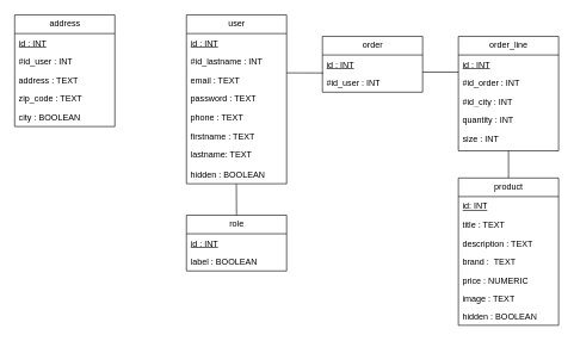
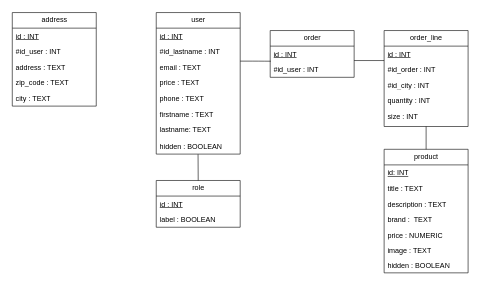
  <mxCell id="0" />
  <mxCell id="1" parent="0" />
  <mxCell id="2" value="role" style="swimlane;fontStyle=0;childLayout=stackLayout;horizontal=1;startSize=26;fillColor=none;horizontalStack=0;resizeParent=1;resizeParentMax=0;resizeLast=0;collapsible=1;marginBottom=0;html=1;" vertex="1" parent="1"><mxGeometry x="260" y="300" width="140" height="78" as="geometry" /></mxCell>
  <mxCell id="3" value="&lt;u&gt;id : INT&lt;/u&gt;" style="text;strokeColor=none;fillColor=none;align=left;verticalAlign=top;spacingLeft=4;spacingRight=4;overflow=hidden;rotatable=0;points=[[0,0.5],[1,0.5]];portConstraint=eastwest;whiteSpace=wrap;html=1;" vertex="1" parent="2"><mxGeometry y="26" width="140" height="26" as="geometry" /></mxCell>
  <mxCell id="4" value="label : BOOLEAN" style="text;strokeColor=none;fillColor=none;align=left;verticalAlign=top;spacingLeft=4;spacingRight=4;overflow=hidden;rotatable=0;points=[[0,0.5],[1,0.5]];portConstraint=eastwest;whiteSpace=wrap;html=1;" vertex="1" parent="2"><mxGeometry y="52" width="140" height="26" as="geometry" /></mxCell>
  <mxCell id="5" value="product" style="swimlane;fontStyle=0;childLayout=stackLayout;horizontal=1;startSize=26;fillColor=none;horizontalStack=0;resizeParent=1;resizeParentMax=0;resizeLast=0;collapsible=1;marginBottom=0;html=1;" vertex="1" parent="1"><mxGeometry x="640" y="248" width="140" height="206" as="geometry" /></mxCell>
  <mxCell id="6" value="&lt;u&gt;id: INT&lt;/u&gt;" style="text;strokeColor=none;fillColor=none;align=left;verticalAlign=top;spacingLeft=4;spacingRight=4;overflow=hidden;rotatable=0;points=[[0,0.5],[1,0.5]];portConstraint=eastwest;whiteSpace=wrap;html=1;" vertex="1" parent="5"><mxGeometry y="26" width="140" height="26" as="geometry" /></mxCell>
  <mxCell id="7" value="title : TEXT" style="text;strokeColor=none;fillColor=none;align=left;verticalAlign=top;spacingLeft=4;spacingRight=4;overflow=hidden;rotatable=0;points=[[0,0.5],[1,0.5]];portConstraint=eastwest;whiteSpace=wrap;html=1;" vertex="1" parent="5"><mxGeometry y="52" width="140" height="26" as="geometry" /></mxCell>
  <mxCell id="8" value="description : TEXT" style="text;strokeColor=none;fillColor=none;align=left;verticalAlign=top;spacingLeft=4;spacingRight=4;overflow=hidden;rotatable=0;points=[[0,0.5],[1,0.5]];portConstraint=eastwest;whiteSpace=wrap;html=1;" vertex="1" parent="5"><mxGeometry y="78" width="140" height="26" as="geometry" /></mxCell>
  <mxCell id="9" value="brand :&amp;nbsp; TEXT" style="text;strokeColor=none;fillColor=none;align=left;verticalAlign=top;spacingLeft=4;spacingRight=4;overflow=hidden;rotatable=0;points=[[0,0.5],[1,0.5]];portConstraint=eastwest;whiteSpace=wrap;html=1;" vertex="1" parent="5"><mxGeometry y="104" width="140" height="26" as="geometry" /></mxCell>
  <mxCell id="10" value="price : NUMERIC" style="text;strokeColor=none;fillColor=none;align=left;verticalAlign=top;spacingLeft=4;spacingRight=4;overflow=hidden;rotatable=0;points=[[0,0.5],[1,0.5]];portConstraint=eastwest;whiteSpace=wrap;html=1;" vertex="1" parent="5"><mxGeometry y="130" width="140" height="26" as="geometry" /></mxCell>
  <mxCell id="11" value="image : TEXT" style="text;strokeColor=none;fillColor=none;align=left;verticalAlign=top;spacingLeft=4;spacingRight=4;overflow=hidden;rotatable=0;points=[[0,0.5],[1,0.5]];portConstraint=eastwest;whiteSpace=wrap;html=1;" vertex="1" parent="5"><mxGeometry y="156" width="140" height="24" as="geometry" /></mxCell>
  <mxCell id="12" value="hidden : BOOLEAN" style="text;strokeColor=none;fillColor=none;align=left;verticalAlign=top;spacingLeft=4;spacingRight=4;overflow=hidden;rotatable=0;points=[[0,0.5],[1,0.5]];portConstraint=eastwest;whiteSpace=wrap;html=1;" vertex="1" parent="5"><mxGeometry y="180" width="140" height="26" as="geometry" /></mxCell>
  <mxCell id="13" value="user" style="swimlane;fontStyle=0;childLayout=stackLayout;horizontal=1;startSize=26;fillColor=none;horizontalStack=0;resizeParent=1;resizeParentMax=0;resizeLast=0;collapsible=1;marginBottom=0;html=1;" vertex="1" parent="1"><mxGeometry x="260" y="20" width="140" height="236" as="geometry" /></mxCell>
  <mxCell id="14" value="&lt;u&gt;id : INT&lt;/u&gt;" style="text;strokeColor=none;fillColor=none;align=left;verticalAlign=top;spacingLeft=4;spacingRight=4;overflow=hidden;rotatable=0;points=[[0,0.5],[1,0.5]];portConstraint=eastwest;whiteSpace=wrap;html=1;" vertex="1" parent="13"><mxGeometry y="26" width="140" height="26" as="geometry" /></mxCell>
  <mxCell id="15" value="#id_lastname : INT" style="text;strokeColor=none;fillColor=none;align=left;verticalAlign=top;spacingLeft=4;spacingRight=4;overflow=hidden;rotatable=0;points=[[0,0.5],[1,0.5]];portConstraint=eastwest;whiteSpace=wrap;html=1;" vertex="1" parent="13"><mxGeometry y="52" width="140" height="26" as="geometry" /></mxCell>
  <mxCell id="16" value="email : TEXT" style="text;strokeColor=none;fillColor=none;align=left;verticalAlign=top;spacingLeft=4;spacingRight=4;overflow=hidden;rotatable=0;points=[[0,0.5],[1,0.5]];portConstraint=eastwest;whiteSpace=wrap;html=1;" vertex="1" parent="13"><mxGeometry y="78" width="140" height="26" as="geometry" /></mxCell>
- <mxCell id="17" value="password : TEXT" style="text;strokeColor=none;fillColor=none;align=left;verticalAlign=top;spacingLeft=4;spacingRight=4;overflow=hidden;rotatable=0;points=[[0,0.5],[1,0.5]];portConstraint=eastwest;whiteSpace=wrap;html=1;" vertex="1" parent="13"><mxGeometry y="104" width="140" height="26" as="geometry" /></mxCell>
+ <mxCell id="17" value="price : TEXT" style="text;strokeColor=none;fillColor=none;align=left;verticalAlign=top;spacingLeft=4;spacingRight=4;overflow=hidden;rotatable=0;points=[[0,0.5],[1,0.5]];portConstraint=eastwest;whiteSpace=wrap;html=1;" vertex="1" parent="13"><mxGeometry y="104" width="140" height="26" as="geometry" /></mxCell>
  <mxCell id="18" value="phone : TEXT" style="text;strokeColor=none;fillColor=none;align=left;verticalAlign=top;spacingLeft=4;spacingRight=4;overflow=hidden;rotatable=0;points=[[0,0.5],[1,0.5]];portConstraint=eastwest;whiteSpace=wrap;html=1;" vertex="1" parent="13"><mxGeometry y="130" width="140" height="26" as="geometry" /></mxCell>
  <mxCell id="19" value="firstname : TEXT" style="text;strokeColor=none;fillColor=none;align=left;verticalAlign=top;spacingLeft=4;spacingRight=4;overflow=hidden;rotatable=0;points=[[0,0.5],[1,0.5]];portConstraint=eastwest;whiteSpace=wrap;html=1;" vertex="1" parent="13"><mxGeometry y="156" width="140" height="26" as="geometry" /></mxCell>
  <mxCell id="20" value="lastname: TEXT" style="text;strokeColor=none;fillColor=none;align=left;verticalAlign=top;spacingLeft=4;spacingRight=4;overflow=hidden;rotatable=0;points=[[0,0.5],[1,0.5]];portConstraint=eastwest;whiteSpace=wrap;html=1;" vertex="1" parent="13"><mxGeometry y="182" width="140" height="28" as="geometry" /></mxCell>
  <mxCell id="21" value="hidden : BOOLEAN" style="text;strokeColor=none;fillColor=none;align=left;verticalAlign=top;spacingLeft=4;spacingRight=4;overflow=hidden;rotatable=0;points=[[0,0.5],[1,0.5]];portConstraint=eastwest;whiteSpace=wrap;html=1;" vertex="1" parent="13"><mxGeometry y="210" width="140" height="26" as="geometry" /></mxCell>
  <mxCell id="22" value="order" style="swimlane;fontStyle=0;childLayout=stackLayout;horizontal=1;startSize=26;fillColor=none;horizontalStack=0;resizeParent=1;resizeParentMax=0;resizeLast=0;collapsible=1;marginBottom=0;html=1;" vertex="1" parent="1"><mxGeometry x="450" y="50" width="140" height="78" as="geometry" /></mxCell>
  <mxCell id="23" value="&lt;u&gt;id : INT&lt;/u&gt;" style="text;strokeColor=none;fillColor=none;align=left;verticalAlign=top;spacingLeft=4;spacingRight=4;overflow=hidden;rotatable=0;points=[[0,0.5],[1,0.5]];portConstraint=eastwest;whiteSpace=wrap;html=1;" vertex="1" parent="22"><mxGeometry y="26" width="140" height="26" as="geometry" /></mxCell>
  <mxCell id="24" value="#id_user : INT" style="text;strokeColor=none;fillColor=none;align=left;verticalAlign=top;spacingLeft=4;spacingRight=4;overflow=hidden;rotatable=0;points=[[0,0.5],[1,0.5]];portConstraint=eastwest;whiteSpace=wrap;html=1;" vertex="1" parent="22"><mxGeometry y="52" width="140" height="26" as="geometry" /></mxCell>
  <mxCell id="25" value="order_line" style="swimlane;fontStyle=0;childLayout=stackLayout;horizontal=1;startSize=26;fillColor=none;horizontalStack=0;resizeParent=1;resizeParentMax=0;resizeLast=0;collapsible=1;marginBottom=0;html=1;" vertex="1" parent="1"><mxGeometry x="640" y="50" width="140" height="160" as="geometry" /></mxCell>
  <mxCell id="26" value="&lt;u&gt;id : INT&lt;/u&gt;" style="text;strokeColor=none;fillColor=none;align=left;verticalAlign=top;spacingLeft=4;spacingRight=4;overflow=hidden;rotatable=0;points=[[0,0.5],[1,0.5]];portConstraint=eastwest;whiteSpace=wrap;html=1;" vertex="1" parent="25"><mxGeometry y="26" width="140" height="26" as="geometry" /></mxCell>
  <mxCell id="27" value="#id_order : INT&amp;nbsp;" style="text;strokeColor=none;fillColor=none;align=left;verticalAlign=top;spacingLeft=4;spacingRight=4;overflow=hidden;rotatable=0;points=[[0,0.5],[1,0.5]];portConstraint=eastwest;whiteSpace=wrap;html=1;" vertex="1" parent="25"><mxGeometry y="52" width="140" height="26" as="geometry" /></mxCell>
  <mxCell id="28" value="#id_city : INT" style="text;strokeColor=none;fillColor=none;align=left;verticalAlign=top;spacingLeft=4;spacingRight=4;overflow=hidden;rotatable=0;points=[[0,0.5],[1,0.5]];portConstraint=eastwest;whiteSpace=wrap;html=1;" vertex="1" parent="25"><mxGeometry y="78" width="140" height="26" as="geometry" /></mxCell>
  <mxCell id="29" value="quantity : INT" style="text;strokeColor=none;fillColor=none;align=left;verticalAlign=top;spacingLeft=4;spacingRight=4;overflow=hidden;rotatable=0;points=[[0,0.5],[1,0.5]];portConstraint=eastwest;whiteSpace=wrap;html=1;" vertex="1" parent="25"><mxGeometry y="104" width="140" height="26" as="geometry" /></mxCell>
  <mxCell id="30" value="size : INT" style="text;strokeColor=none;fillColor=none;align=left;verticalAlign=top;spacingLeft=4;spacingRight=4;overflow=hidden;rotatable=0;points=[[0,0.5],[1,0.5]];portConstraint=eastwest;whiteSpace=wrap;html=1;" vertex="1" parent="25"><mxGeometry y="130" width="140" height="30" as="geometry" /></mxCell>
  <mxCell id="31" value="" style="endArrow=none;html=1;entryX=1;entryY=0.923;entryDx=0;entryDy=0;entryPerimeter=0;" edge="1" parent="1" target="23"><mxGeometry width="50" height="50" relative="1" as="geometry"><mxPoint x="640" y="100" as="sourcePoint" /><mxPoint x="730" y="200" as="targetPoint" /></mxGeometry></mxCell>
  <mxCell id="32" value="" style="endArrow=none;html=1;entryX=0.007;entryY=0.967;entryDx=0;entryDy=0;entryPerimeter=0;" edge="1" parent="1" target="23"><mxGeometry width="50" height="50" relative="1" as="geometry"><mxPoint x="400" y="101" as="sourcePoint" /><mxPoint x="614" y="100" as="targetPoint" /><Array as="points"><mxPoint x="430" y="101" /></Array></mxGeometry></mxCell>
  <mxCell id="33" value="" style="endArrow=none;html=1;entryX=0.5;entryY=0;entryDx=0;entryDy=0;exitX=0.498;exitY=1.013;exitDx=0;exitDy=0;exitPerimeter=0;" edge="1" parent="1" source="21" target="2"><mxGeometry width="50" height="50" relative="1" as="geometry"><mxPoint x="330" y="260" as="sourcePoint" /><mxPoint x="460" y="380" as="targetPoint" /></mxGeometry></mxCell>
  <mxCell id="34" value="address" style="swimlane;fontStyle=0;childLayout=stackLayout;horizontal=1;startSize=26;fillColor=none;horizontalStack=0;resizeParent=1;resizeParentMax=0;resizeLast=0;collapsible=1;marginBottom=0;html=1;" vertex="1" parent="1"><mxGeometry x="20" y="20" width="140" height="156" as="geometry" /></mxCell>
  <mxCell id="35" value="&lt;u&gt;id : INT&lt;/u&gt;" style="text;strokeColor=none;fillColor=none;align=left;verticalAlign=top;spacingLeft=4;spacingRight=4;overflow=hidden;rotatable=0;points=[[0,0.5],[1,0.5]];portConstraint=eastwest;whiteSpace=wrap;html=1;" vertex="1" parent="34"><mxGeometry y="26" width="140" height="26" as="geometry" /></mxCell>
  <mxCell id="36" value="#id_user : INT" style="text;strokeColor=none;fillColor=none;align=left;verticalAlign=top;spacingLeft=4;spacingRight=4;overflow=hidden;rotatable=0;points=[[0,0.5],[1,0.5]];portConstraint=eastwest;whiteSpace=wrap;html=1;" vertex="1" parent="34"><mxGeometry y="52" width="140" height="26" as="geometry" /></mxCell>
  <mxCell id="37" value="address : TEXT" style="text;strokeColor=none;fillColor=none;align=left;verticalAlign=top;spacingLeft=4;spacingRight=4;overflow=hidden;rotatable=0;points=[[0,0.5],[1,0.5]];portConstraint=eastwest;whiteSpace=wrap;html=1;" vertex="1" parent="34"><mxGeometry y="78" width="140" height="26" as="geometry" /></mxCell>
  <mxCell id="38" value="zip_code : TEXT" style="text;strokeColor=none;fillColor=none;align=left;verticalAlign=top;spacingLeft=4;spacingRight=4;overflow=hidden;rotatable=0;points=[[0,0.5],[1,0.5]];portConstraint=eastwest;whiteSpace=wrap;html=1;" vertex="1" parent="34"><mxGeometry y="104" width="140" height="26" as="geometry" /></mxCell>
- <mxCell id="39" value="city : BOOLEAN" style="text;strokeColor=none;fillColor=none;align=left;verticalAlign=top;spacingLeft=4;spacingRight=4;overflow=hidden;rotatable=0;points=[[0,0.5],[1,0.5]];portConstraint=eastwest;whiteSpace=wrap;html=1;" vertex="1" parent="34"><mxGeometry y="130" width="140" height="26" as="geometry" /></mxCell>
+ <mxCell id="39" value="city : TEXT" style="text;strokeColor=none;fillColor=none;align=left;verticalAlign=top;spacingLeft=4;spacingRight=4;overflow=hidden;rotatable=0;points=[[0,0.5],[1,0.5]];portConstraint=eastwest;whiteSpace=wrap;html=1;" vertex="1" parent="34"><mxGeometry y="130" width="140" height="26" as="geometry" /></mxCell>
  <mxCell id="40" value="" style="endArrow=none;html=1;rounded=0;exitX=0.5;exitY=0;exitDx=0;exitDy=0;" edge="1" parent="1" source="5"><mxGeometry width="50" height="50" relative="1" as="geometry"><mxPoint x="660" y="230" as="sourcePoint" /><mxPoint x="710" y="210" as="targetPoint" /></mxGeometry></mxCell>
